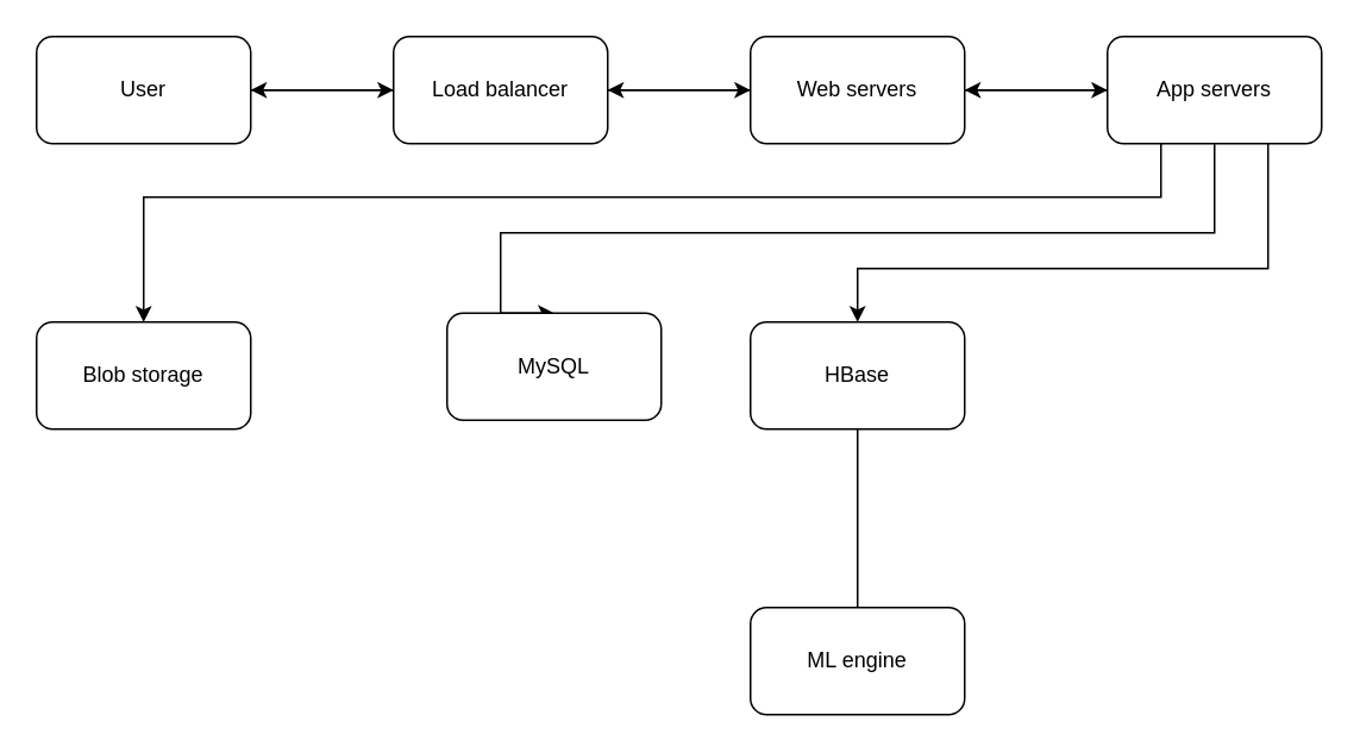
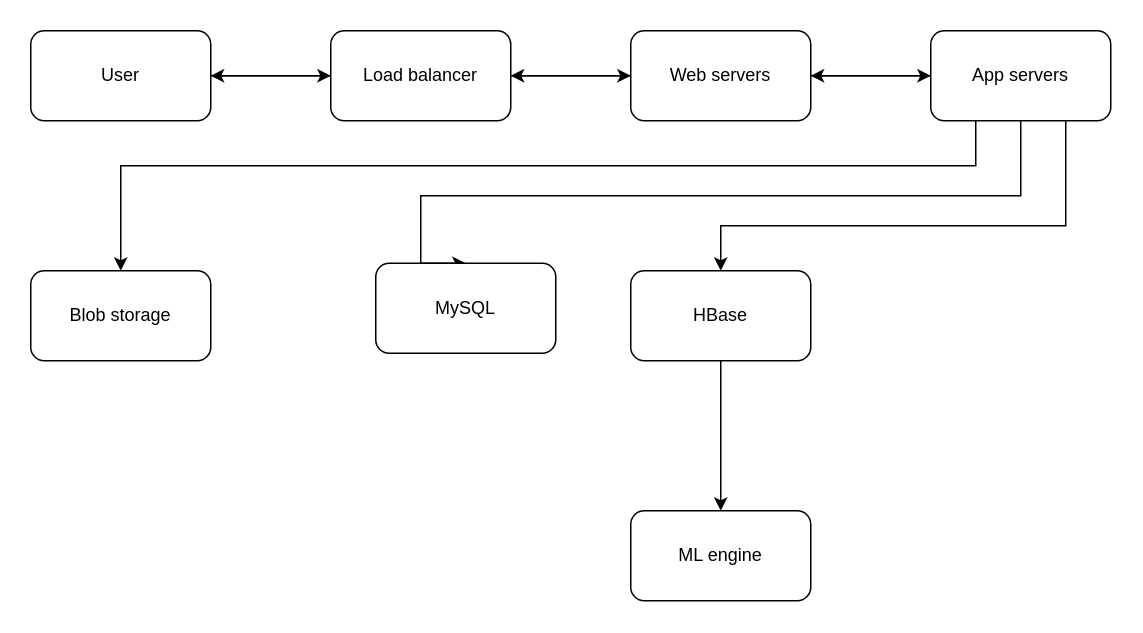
  <mxCell id="0" />
  <mxCell id="1" parent="0" />
  <mxCell id="2" style="edgeStyle=orthogonalEdgeStyle;rounded=0;orthogonalLoop=1;jettySize=auto;html=1;exitX=1;exitY=0.5;exitDx=0;exitDy=0;entryX=0;entryY=0.5;entryDx=0;entryDy=0;" edge="1" parent="1" source="3" target="6"><mxGeometry relative="1" as="geometry" /></mxCell>
  <mxCell id="3" value="User" style="rounded=1;whiteSpace=wrap;html=1;" vertex="1" parent="1"><mxGeometry x="20" y="20" width="120" height="60" as="geometry" /></mxCell>
  <mxCell id="4" style="edgeStyle=orthogonalEdgeStyle;rounded=0;orthogonalLoop=1;jettySize=auto;html=1;exitX=1;exitY=0.5;exitDx=0;exitDy=0;entryX=0;entryY=0.5;entryDx=0;entryDy=0;" edge="1" parent="1" source="6" target="9"><mxGeometry relative="1" as="geometry" /></mxCell>
  <mxCell id="5" style="edgeStyle=orthogonalEdgeStyle;rounded=0;orthogonalLoop=1;jettySize=auto;html=1;exitX=0;exitY=0.5;exitDx=0;exitDy=0;entryX=1;entryY=0.5;entryDx=0;entryDy=0;" edge="1" parent="1" source="6" target="3"><mxGeometry relative="1" as="geometry" /></mxCell>
  <mxCell id="6" value="Load balancer" style="rounded=1;whiteSpace=wrap;html=1;" vertex="1" parent="1"><mxGeometry x="220" y="20" width="120" height="60" as="geometry" /></mxCell>
  <mxCell id="7" style="edgeStyle=orthogonalEdgeStyle;rounded=0;orthogonalLoop=1;jettySize=auto;html=1;exitX=1;exitY=0.5;exitDx=0;exitDy=0;entryX=0;entryY=0.5;entryDx=0;entryDy=0;" edge="1" parent="1" source="9" target="14"><mxGeometry relative="1" as="geometry" /></mxCell>
  <mxCell id="8" style="edgeStyle=orthogonalEdgeStyle;rounded=0;orthogonalLoop=1;jettySize=auto;html=1;exitX=0;exitY=0.5;exitDx=0;exitDy=0;entryX=1;entryY=0.5;entryDx=0;entryDy=0;" edge="1" parent="1" source="9" target="6"><mxGeometry relative="1" as="geometry" /></mxCell>
  <mxCell id="9" value="Web servers" style="rounded=1;whiteSpace=wrap;html=1;" vertex="1" parent="1"><mxGeometry x="420" y="20" width="120" height="60" as="geometry" /></mxCell>
  <mxCell id="10" style="edgeStyle=orthogonalEdgeStyle;rounded=0;orthogonalLoop=1;jettySize=auto;html=1;exitX=0.25;exitY=1;exitDx=0;exitDy=0;entryX=0.5;entryY=0;entryDx=0;entryDy=0;" edge="1" parent="1" source="14" target="15"><mxGeometry relative="1" as="geometry"><Array as="points"><mxPoint x="650" y="110" /><mxPoint x="80" y="110" /></Array></mxGeometry></mxCell>
  <mxCell id="11" style="edgeStyle=orthogonalEdgeStyle;rounded=0;orthogonalLoop=1;jettySize=auto;html=1;exitX=0.5;exitY=1;exitDx=0;exitDy=0;entryX=0.5;entryY=0;entryDx=0;entryDy=0;" edge="1" parent="1" source="14" target="16"><mxGeometry relative="1" as="geometry"><Array as="points"><mxPoint x="680" y="130" /><mxPoint x="280" y="130" /></Array></mxGeometry></mxCell>
  <mxCell id="12" style="edgeStyle=orthogonalEdgeStyle;rounded=0;orthogonalLoop=1;jettySize=auto;html=1;exitX=0.75;exitY=1;exitDx=0;exitDy=0;entryX=0.5;entryY=0;entryDx=0;entryDy=0;" edge="1" parent="1" source="14" target="18"><mxGeometry relative="1" as="geometry"><Array as="points"><mxPoint x="710" y="150" /><mxPoint x="480" y="150" /></Array></mxGeometry></mxCell>
  <mxCell id="13" style="edgeStyle=orthogonalEdgeStyle;rounded=0;orthogonalLoop=1;jettySize=auto;html=1;exitX=0;exitY=0.5;exitDx=0;exitDy=0;entryX=1;entryY=0.5;entryDx=0;entryDy=0;" edge="1" parent="1" source="14" target="9"><mxGeometry relative="1" as="geometry" /></mxCell>
  <mxCell id="14" value="App servers" style="rounded=1;whiteSpace=wrap;html=1;" vertex="1" parent="1"><mxGeometry x="620" y="20" width="120" height="60" as="geometry" /></mxCell>
  <mxCell id="15" value="Blob storage" style="rounded=1;whiteSpace=wrap;html=1;" vertex="1" parent="1"><mxGeometry x="20" y="180" width="120" height="60" as="geometry" /></mxCell>
  <mxCell id="16" value="MySQL" style="rounded=1;whiteSpace=wrap;html=1;" vertex="1" parent="1"><mxGeometry x="250" y="175" width="120" height="60" as="geometry" /></mxCell>
- <mxCell id="17" style="edgeStyle=orthogonalEdgeStyle;rounded=0;orthogonalLoop=1;jettySize=auto;html=1;exitX=0.5;exitY=1;exitDx=0;exitDy=0;entryX=0.5;entryY=0;entryDx=0;entryDy=0;endArrow=none;" edge="1" parent="1" source="18" target="19"><mxGeometry relative="1" as="geometry" /></mxCell>
+ <mxCell id="17" style="edgeStyle=orthogonalEdgeStyle;rounded=0;orthogonalLoop=1;jettySize=auto;html=1;exitX=0.5;exitY=1;exitDx=0;exitDy=0;entryX=0.5;entryY=0;entryDx=0;entryDy=0;" edge="1" parent="1" source="18" target="19"><mxGeometry relative="1" as="geometry" /></mxCell>
  <mxCell id="18" value="HBase" style="rounded=1;whiteSpace=wrap;html=1;" vertex="1" parent="1"><mxGeometry x="420" y="180" width="120" height="60" as="geometry" /></mxCell>
  <mxCell id="19" value="ML engine" style="rounded=1;whiteSpace=wrap;html=1;" vertex="1" parent="1"><mxGeometry x="420" y="340" width="120" height="60" as="geometry" /></mxCell>
